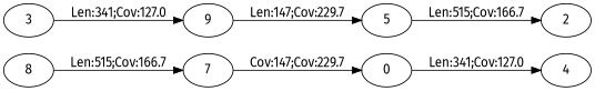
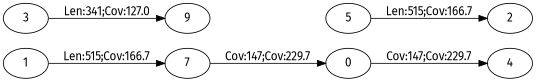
  digraph {
    fontname="Fira Sans"
    rankdir=LR
    node [fontname="Fira Sans"]
    edge [fontname="Fira Sans"]
    0
    4
-   1 [label=8]
+   1
    7
    n5 [label=9]
    3
    5
    2
-   0 -> 4 [label="Len:341;Cov:127.0"]
+   0 -> 4 [label="Cov:147;Cov:229.7"]
    1 -> 7 [label="Len:515;Cov:166.7"]
    7 -> 0 [label="Cov:147;Cov:229.7"]
-   n5 -> 5 [label="Len:147;Cov:229.7"]
    3 -> n5 [label="Len:341;Cov:127.0"]
    5 -> 2 [label="Len:515;Cov:166.7"]
  }
